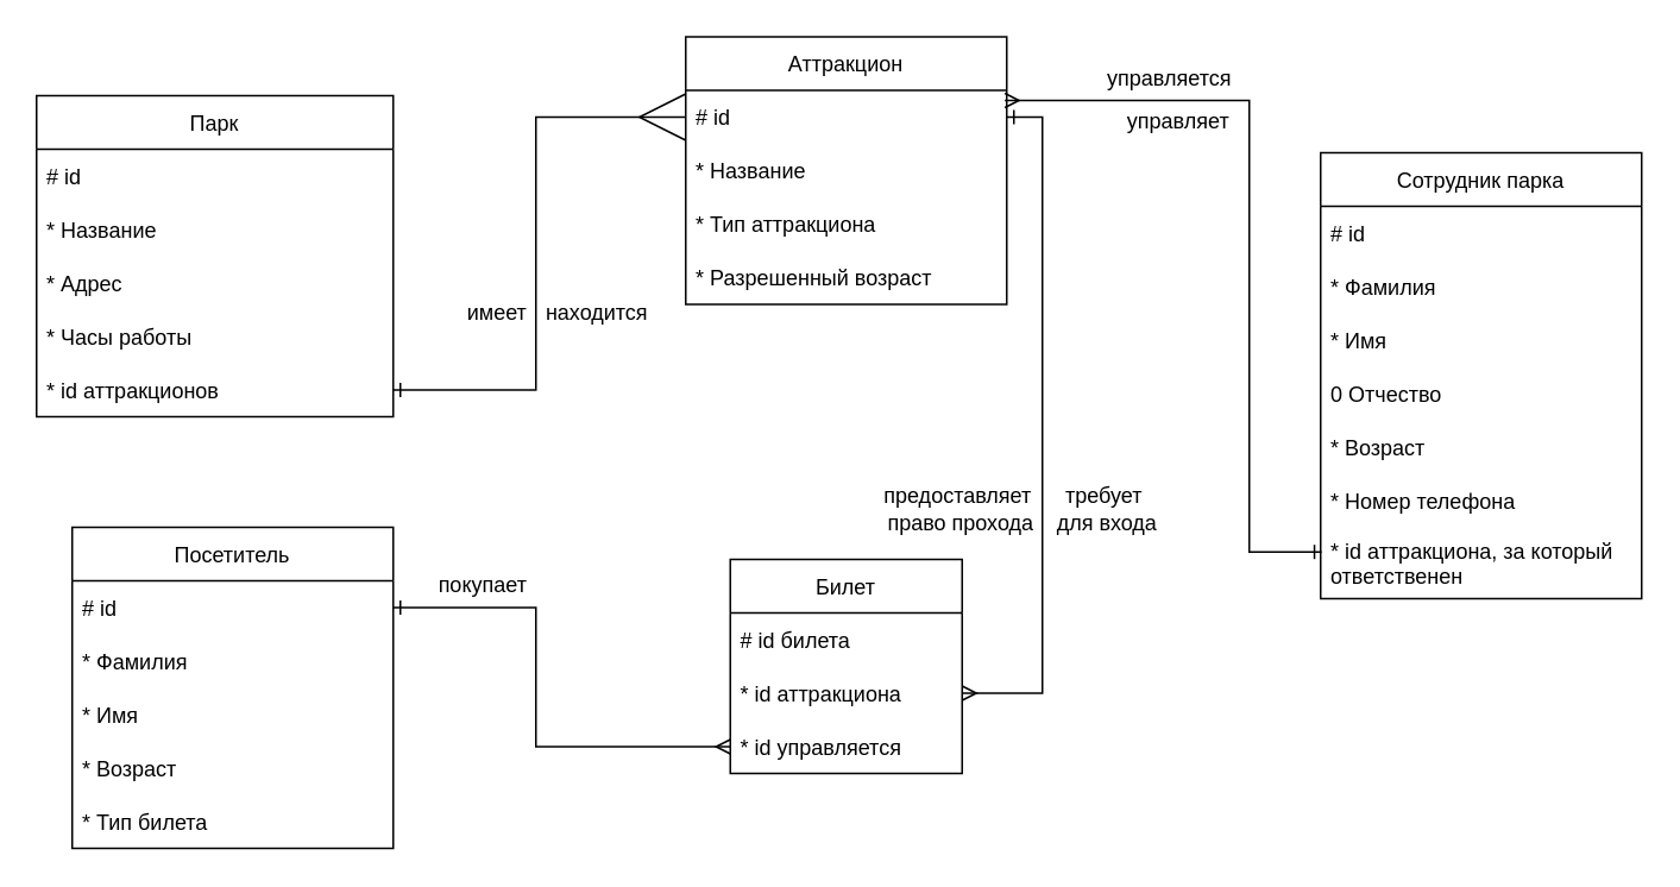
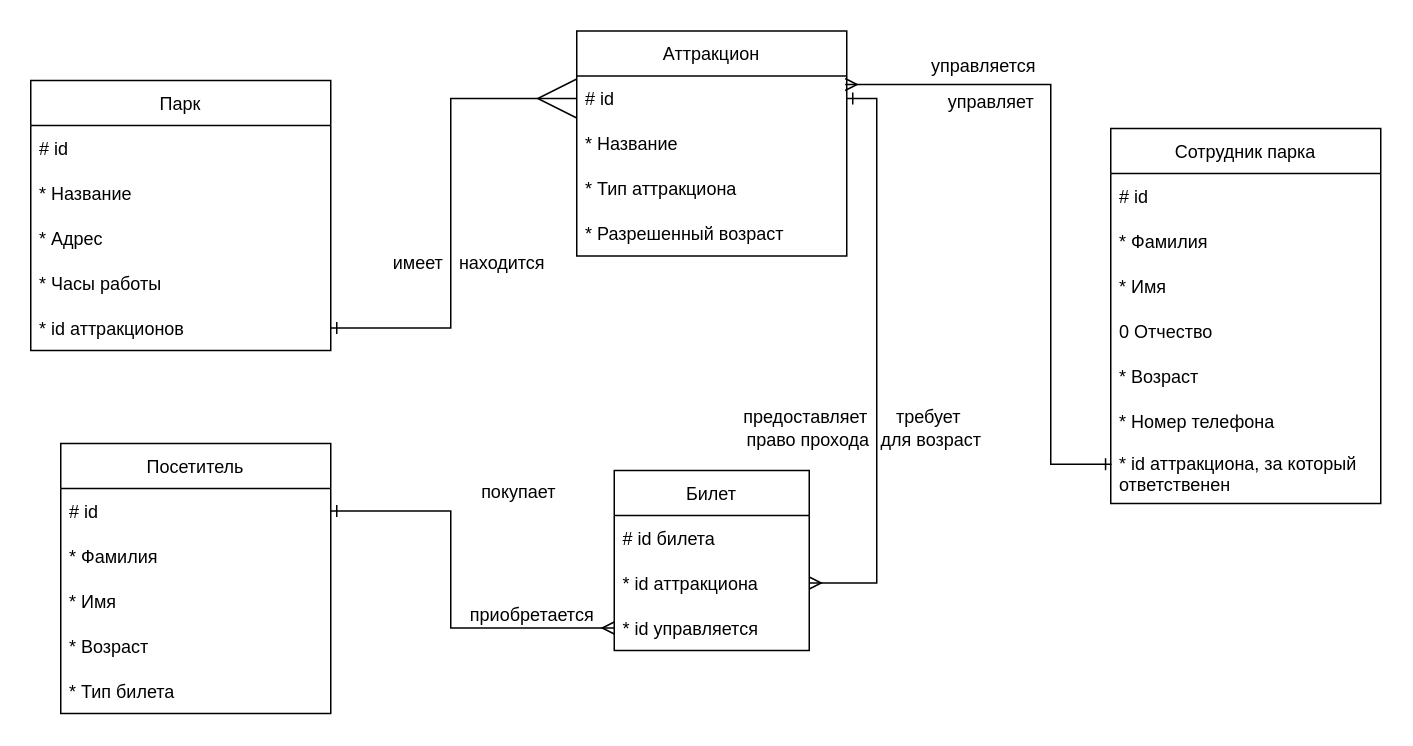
  <mxCell id="0" />
  <mxCell id="1" parent="0" />
  <mxCell id="2" value="Парк" style="swimlane;fontStyle=0;childLayout=stackLayout;horizontal=1;startSize=30;horizontalStack=0;resizeParent=1;resizeParentMax=0;resizeLast=0;collapsible=1;marginBottom=0;" vertex="1" parent="1"><mxGeometry x="20" y="53" width="200" height="180" as="geometry" /></mxCell>
  <mxCell id="3" value="# id" style="text;strokeColor=none;fillColor=none;align=left;verticalAlign=middle;spacingLeft=4;spacingRight=4;overflow=hidden;points=[[0,0.5],[1,0.5]];portConstraint=eastwest;rotatable=0;" vertex="1" parent="2"><mxGeometry y="30" width="200" height="30" as="geometry" /></mxCell>
  <mxCell id="4" value="* Название" style="text;strokeColor=none;fillColor=none;align=left;verticalAlign=middle;spacingLeft=4;spacingRight=4;overflow=hidden;points=[[0,0.5],[1,0.5]];portConstraint=eastwest;rotatable=0;" vertex="1" parent="2"><mxGeometry y="60" width="200" height="30" as="geometry" /></mxCell>
  <mxCell id="5" value="* Адрес" style="text;strokeColor=none;fillColor=none;align=left;verticalAlign=middle;spacingLeft=4;spacingRight=4;overflow=hidden;points=[[0,0.5],[1,0.5]];portConstraint=eastwest;rotatable=0;" vertex="1" parent="2"><mxGeometry y="90" width="200" height="30" as="geometry" /></mxCell>
  <mxCell id="6" value="* Часы работы" style="text;strokeColor=none;fillColor=none;align=left;verticalAlign=middle;spacingLeft=4;spacingRight=4;overflow=hidden;points=[[0,0.5],[1,0.5]];portConstraint=eastwest;rotatable=0;" vertex="1" parent="2"><mxGeometry y="120" width="200" height="30" as="geometry" /></mxCell>
  <mxCell id="7" value="* id аттракционов" style="text;strokeColor=none;fillColor=none;align=left;verticalAlign=middle;spacingLeft=4;spacingRight=4;overflow=hidden;points=[[0,0.5],[1,0.5]];portConstraint=eastwest;rotatable=0;" vertex="1" parent="2"><mxGeometry y="150" width="200" height="30" as="geometry" /></mxCell>
  <mxCell id="8" value="Сотрудник парка" style="swimlane;fontStyle=0;childLayout=stackLayout;horizontal=1;startSize=30;horizontalStack=0;resizeParent=1;resizeParentMax=0;resizeLast=0;collapsible=1;marginBottom=0;" vertex="1" parent="1"><mxGeometry x="740" y="85" width="180" height="250" as="geometry" /></mxCell>
  <mxCell id="9" value="# id" style="text;strokeColor=none;fillColor=none;align=left;verticalAlign=middle;spacingLeft=4;spacingRight=4;overflow=hidden;points=[[0,0.5],[1,0.5]];portConstraint=eastwest;rotatable=0;" vertex="1" parent="8"><mxGeometry y="30" width="180" height="30" as="geometry" /></mxCell>
  <mxCell id="10" value="* Фамилия" style="text;strokeColor=none;fillColor=none;align=left;verticalAlign=middle;spacingLeft=4;spacingRight=4;overflow=hidden;points=[[0,0.5],[1,0.5]];portConstraint=eastwest;rotatable=0;" vertex="1" parent="8"><mxGeometry y="60" width="180" height="30" as="geometry" /></mxCell>
  <mxCell id="11" value="* Имя" style="text;strokeColor=none;fillColor=none;align=left;verticalAlign=middle;spacingLeft=4;spacingRight=4;overflow=hidden;points=[[0,0.5],[1,0.5]];portConstraint=eastwest;rotatable=0;" vertex="1" parent="8"><mxGeometry y="90" width="180" height="30" as="geometry" /></mxCell>
  <mxCell id="12" value="0 Отчество" style="text;strokeColor=none;fillColor=none;align=left;verticalAlign=middle;spacingLeft=4;spacingRight=4;overflow=hidden;points=[[0,0.5],[1,0.5]];portConstraint=eastwest;rotatable=0;" vertex="1" parent="8"><mxGeometry y="120" width="180" height="30" as="geometry" /></mxCell>
  <mxCell id="13" value="* Возраст" style="text;strokeColor=none;fillColor=none;align=left;verticalAlign=middle;spacingLeft=4;spacingRight=4;overflow=hidden;points=[[0,0.5],[1,0.5]];portConstraint=eastwest;rotatable=0;" vertex="1" parent="8"><mxGeometry y="150" width="180" height="30" as="geometry" /></mxCell>
  <mxCell id="14" value="* Номер телефона" style="text;strokeColor=none;fillColor=none;align=left;verticalAlign=middle;spacingLeft=4;spacingRight=4;overflow=hidden;points=[[0,0.5],[1,0.5]];portConstraint=eastwest;rotatable=0;" vertex="1" parent="8"><mxGeometry y="180" width="180" height="30" as="geometry" /></mxCell>
  <mxCell id="15" value="* id аттракциона, за который &#10;ответственен" style="text;strokeColor=none;fillColor=none;align=left;verticalAlign=middle;spacingLeft=4;spacingRight=4;overflow=hidden;points=[[0,0.5],[1,0.5]];portConstraint=eastwest;rotatable=0;" vertex="1" parent="8"><mxGeometry y="210" width="180" height="40" as="geometry" /></mxCell>
  <mxCell id="16" value="Аттракцион" style="swimlane;fontStyle=0;childLayout=stackLayout;horizontal=1;startSize=30;horizontalStack=0;resizeParent=1;resizeParentMax=0;resizeLast=0;collapsible=1;marginBottom=0;" vertex="1" parent="1"><mxGeometry x="384" y="20" width="180" height="150" as="geometry" /></mxCell>
  <mxCell id="17" value="# id" style="text;strokeColor=none;fillColor=none;align=left;verticalAlign=middle;spacingLeft=4;spacingRight=4;overflow=hidden;points=[[0,0.5],[1,0.5]];portConstraint=eastwest;rotatable=0;" vertex="1" parent="16"><mxGeometry y="30" width="180" height="30" as="geometry" /></mxCell>
  <mxCell id="18" value="* Название" style="text;strokeColor=none;fillColor=none;align=left;verticalAlign=middle;spacingLeft=4;spacingRight=4;overflow=hidden;points=[[0,0.5],[1,0.5]];portConstraint=eastwest;rotatable=0;" vertex="1" parent="16"><mxGeometry y="60" width="180" height="30" as="geometry" /></mxCell>
  <mxCell id="19" value="* Тип аттракциона" style="text;strokeColor=none;fillColor=none;align=left;verticalAlign=middle;spacingLeft=4;spacingRight=4;overflow=hidden;points=[[0,0.5],[1,0.5]];portConstraint=eastwest;rotatable=0;" vertex="1" parent="16"><mxGeometry y="90" width="180" height="30" as="geometry" /></mxCell>
  <mxCell id="20" value="* Разрешенный возраст" style="text;strokeColor=none;fillColor=none;align=left;verticalAlign=middle;spacingLeft=4;spacingRight=4;overflow=hidden;points=[[0,0.5],[1,0.5]];portConstraint=eastwest;rotatable=0;" vertex="1" parent="16"><mxGeometry y="120" width="180" height="30" as="geometry" /></mxCell>
  <mxCell id="21" style="edgeStyle=orthogonalEdgeStyle;rounded=0;orthogonalLoop=1;jettySize=auto;html=1;exitX=0.003;exitY=0.345;exitDx=0;exitDy=0;entryX=0.994;entryY=0.188;entryDx=0;entryDy=0;endArrow=ERmany;endFill=0;startArrow=ERone;startFill=0;exitPerimeter=0;entryPerimeter=0;" edge="1" parent="1" source="15" target="17"><mxGeometry relative="1" as="geometry"><Array as="points"><mxPoint x="700" y="309" /><mxPoint x="700" y="56" /></Array></mxGeometry></mxCell>
  <mxCell id="22" value="управляется" style="text;html=1;align=center;verticalAlign=middle;resizable=0;points=[];autosize=1;strokeColor=none;fillColor=none;" vertex="1" parent="1"><mxGeometry x="610" y="29" width="90" height="30" as="geometry" /></mxCell>
  <mxCell id="23" value="управляет" style="text;html=1;align=center;verticalAlign=middle;resizable=0;points=[];autosize=1;strokeColor=none;fillColor=none;" vertex="1" parent="1"><mxGeometry x="620" y="53" width="80" height="30" as="geometry" /></mxCell>
  <mxCell id="24" value="находится" style="text;html=1;align=center;verticalAlign=middle;resizable=0;points=[];autosize=1;strokeColor=none;fillColor=none;" vertex="1" parent="1"><mxGeometry x="294" y="160" width="80" height="30" as="geometry" /></mxCell>
  <mxCell id="25" value="имеет" style="text;html=1;align=center;verticalAlign=middle;resizable=0;points=[];autosize=1;strokeColor=none;fillColor=none;" vertex="1" parent="1"><mxGeometry x="248" y="160" width="60" height="30" as="geometry" /></mxCell>
  <mxCell id="26" value="Билет" style="swimlane;fontStyle=0;childLayout=stackLayout;horizontal=1;startSize=30;horizontalStack=0;resizeParent=1;resizeParentMax=0;resizeLast=0;collapsible=1;marginBottom=0;" vertex="1" parent="1"><mxGeometry x="409" y="313" width="130" height="120" as="geometry" /></mxCell>
  <mxCell id="27" value="# id билета" style="text;strokeColor=none;fillColor=none;align=left;verticalAlign=middle;spacingLeft=4;spacingRight=4;overflow=hidden;points=[[0,0.5],[1,0.5]];portConstraint=eastwest;rotatable=0;" vertex="1" parent="26"><mxGeometry y="30" width="130" height="30" as="geometry" /></mxCell>
  <mxCell id="28" value="* id аттракциона" style="text;strokeColor=none;fillColor=none;align=left;verticalAlign=middle;spacingLeft=4;spacingRight=4;overflow=hidden;points=[[0,0.5],[1,0.5]];portConstraint=eastwest;rotatable=0;" vertex="1" parent="26"><mxGeometry y="60" width="130" height="30" as="geometry" /></mxCell>
  <mxCell id="29" value="* id управляется" style="text;strokeColor=none;fillColor=none;align=left;verticalAlign=middle;spacingLeft=4;spacingRight=4;overflow=hidden;points=[[0,0.5],[1,0.5]];portConstraint=eastwest;rotatable=0;" vertex="1" parent="26"><mxGeometry y="90" width="130" height="30" as="geometry" /></mxCell>
  <mxCell id="30" style="edgeStyle=orthogonalEdgeStyle;rounded=0;orthogonalLoop=1;jettySize=auto;html=1;exitX=1;exitY=0.5;exitDx=0;exitDy=0;entryX=1;entryY=0.5;entryDx=0;entryDy=0;endArrow=ERmany;endFill=0;startArrow=ERone;startFill=0;" edge="1" parent="1" source="17" target="28"><mxGeometry relative="1" as="geometry" /></mxCell>
  <mxCell id="31" value="Посетитель" style="swimlane;fontStyle=0;childLayout=stackLayout;horizontal=1;startSize=30;horizontalStack=0;resizeParent=1;resizeParentMax=0;resizeLast=0;collapsible=1;marginBottom=0;" vertex="1" parent="1"><mxGeometry x="40" y="295" width="180" height="180" as="geometry" /></mxCell>
  <mxCell id="32" value="# id" style="text;strokeColor=none;fillColor=none;align=left;verticalAlign=middle;spacingLeft=4;spacingRight=4;overflow=hidden;points=[[0,0.5],[1,0.5]];portConstraint=eastwest;rotatable=0;" vertex="1" parent="31"><mxGeometry y="30" width="180" height="30" as="geometry" /></mxCell>
  <mxCell id="33" value="* Фамилия" style="text;strokeColor=none;fillColor=none;align=left;verticalAlign=middle;spacingLeft=4;spacingRight=4;overflow=hidden;points=[[0,0.5],[1,0.5]];portConstraint=eastwest;rotatable=0;" vertex="1" parent="31"><mxGeometry y="60" width="180" height="30" as="geometry" /></mxCell>
  <mxCell id="34" value="* Имя" style="text;strokeColor=none;fillColor=none;align=left;verticalAlign=middle;spacingLeft=4;spacingRight=4;overflow=hidden;points=[[0,0.5],[1,0.5]];portConstraint=eastwest;rotatable=0;" vertex="1" parent="31"><mxGeometry y="90" width="180" height="30" as="geometry" /></mxCell>
  <mxCell id="35" value="* Возраст" style="text;strokeColor=none;fillColor=none;align=left;verticalAlign=middle;spacingLeft=4;spacingRight=4;overflow=hidden;points=[[0,0.5],[1,0.5]];portConstraint=eastwest;rotatable=0;" vertex="1" parent="31"><mxGeometry y="120" width="180" height="30" as="geometry" /></mxCell>
  <mxCell id="36" value="* Тип билета" style="text;strokeColor=none;fillColor=none;align=left;verticalAlign=middle;spacingLeft=4;spacingRight=4;overflow=hidden;points=[[0,0.5],[1,0.5]];portConstraint=eastwest;rotatable=0;" vertex="1" parent="31"><mxGeometry y="150" width="180" height="30" as="geometry" /></mxCell>
  <mxCell id="37" style="edgeStyle=orthogonalEdgeStyle;rounded=0;orthogonalLoop=1;jettySize=auto;html=1;exitX=0;exitY=0.5;exitDx=0;exitDy=0;entryX=1;entryY=0.5;entryDx=0;entryDy=0;endArrow=ERone;endFill=0;startArrow=ERmany;startFill=0;" edge="1" parent="1" source="29" target="32"><mxGeometry relative="1" as="geometry"><Array as="points"><mxPoint x="300" y="418" /><mxPoint x="300" y="340" /></Array></mxGeometry></mxCell>
- <mxCell id="38" value="покупает" style="text;html=1;align=center;verticalAlign=middle;resizable=0;points=[];autosize=1;strokeColor=none;fillColor=none;" vertex="1" parent="1"><mxGeometry x="235" y="313" width="70" height="30" as="geometry" /></mxCell>
+ <mxCell id="38" value="покупает" style="text;html=1;align=center;verticalAlign=middle;resizable=0;points=[];autosize=1;strokeColor=none;fillColor=none;" vertex="1" parent="1"><mxGeometry x="310" y="313" width="70" height="30" as="geometry" /></mxCell>
+ <mxCell id="39" value="приобретается" style="text;html=1;align=center;verticalAlign=middle;resizable=0;points=[];autosize=1;strokeColor=none;fillColor=none;" vertex="1" parent="1"><mxGeometry x="299" y="395" width="110" height="30" as="geometry" /></mxCell>
  <mxCell id="40" value="предоставляет&amp;nbsp;&lt;div&gt;право прохода&lt;/div&gt;" style="text;html=1;align=center;verticalAlign=middle;resizable=0;points=[];autosize=1;strokeColor=none;fillColor=none;" vertex="1" parent="1"><mxGeometry x="483" y="265" width="110" height="40" as="geometry" /></mxCell>
- <mxCell id="41" value="требует&amp;nbsp;&lt;div&gt;для входа&lt;/div&gt;" style="text;html=1;align=center;verticalAlign=middle;resizable=0;points=[];autosize=1;strokeColor=none;fillColor=none;" vertex="1" parent="1"><mxGeometry x="580" y="265" width="80" height="40" as="geometry" /></mxCell>
+ <mxCell id="41" value="требует&amp;nbsp;&lt;div&gt;для возраст&lt;/div&gt;" style="text;html=1;align=center;verticalAlign=middle;resizable=0;points=[];autosize=1;strokeColor=none;fillColor=none;" vertex="1" parent="1"><mxGeometry x="580" y="265" width="80" height="40" as="geometry" /></mxCell>
  <mxCell id="42" value="" style="endArrow=ERmany;endFill=0;endSize=24;html=1;rounded=0;entryX=0;entryY=0.5;entryDx=0;entryDy=0;edgeStyle=orthogonalEdgeStyle;exitX=1;exitY=0.5;exitDx=0;exitDy=0;startArrow=ERone;startFill=0;" edge="1" parent="1" source="7" target="17"><mxGeometry width="160" relative="1" as="geometry"><mxPoint x="220" y="245" as="sourcePoint" /><mxPoint x="395" y="245" as="targetPoint" /><Array as="points"><mxPoint x="300" y="218" /><mxPoint x="300" y="65" /></Array></mxGeometry></mxCell>
